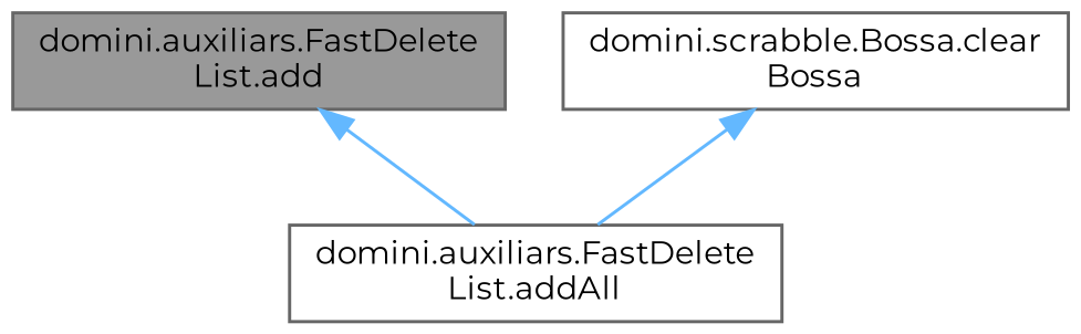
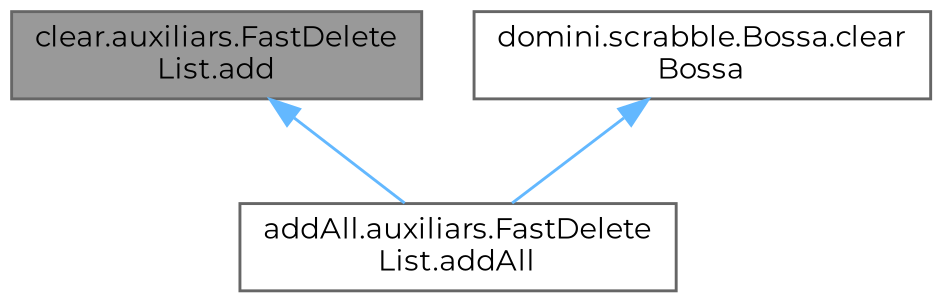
  digraph {
    fontname=Montserrat
    rankdir=TB
    node [color=grey40 fillcolor=white fontname=Montserrat fontsize=10 shape=box style=filled]
    edge [color=steelblue1 dir=back fontname=Montserrat fontsize=10 labelfontname=Helvetica labelfontsize=10 style=solid]
-   n1 [color=gray40 fillcolor=grey60 fontcolor=black height=0.2 label="domini.auxiliars.FastDelete\lList.add" width=0.4]
-   n2 [height=0.2 label="domini.auxiliars.FastDelete\lList.addAll" width=0.4]
+   n1 [color=gray40 fillcolor=grey60 fontcolor=black height=0.2 label="clear.auxiliars.FastDelete\lList.add" width=0.4]
+   n2 [height=0.2 label="addAll.auxiliars.FastDelete\lList.addAll" width=0.4]
    n3 [height=0.2 label="domini.scrabble.Bossa.clear\lBossa" width=0.4]
    n1 -> n2
    n3 -> n2
  }
